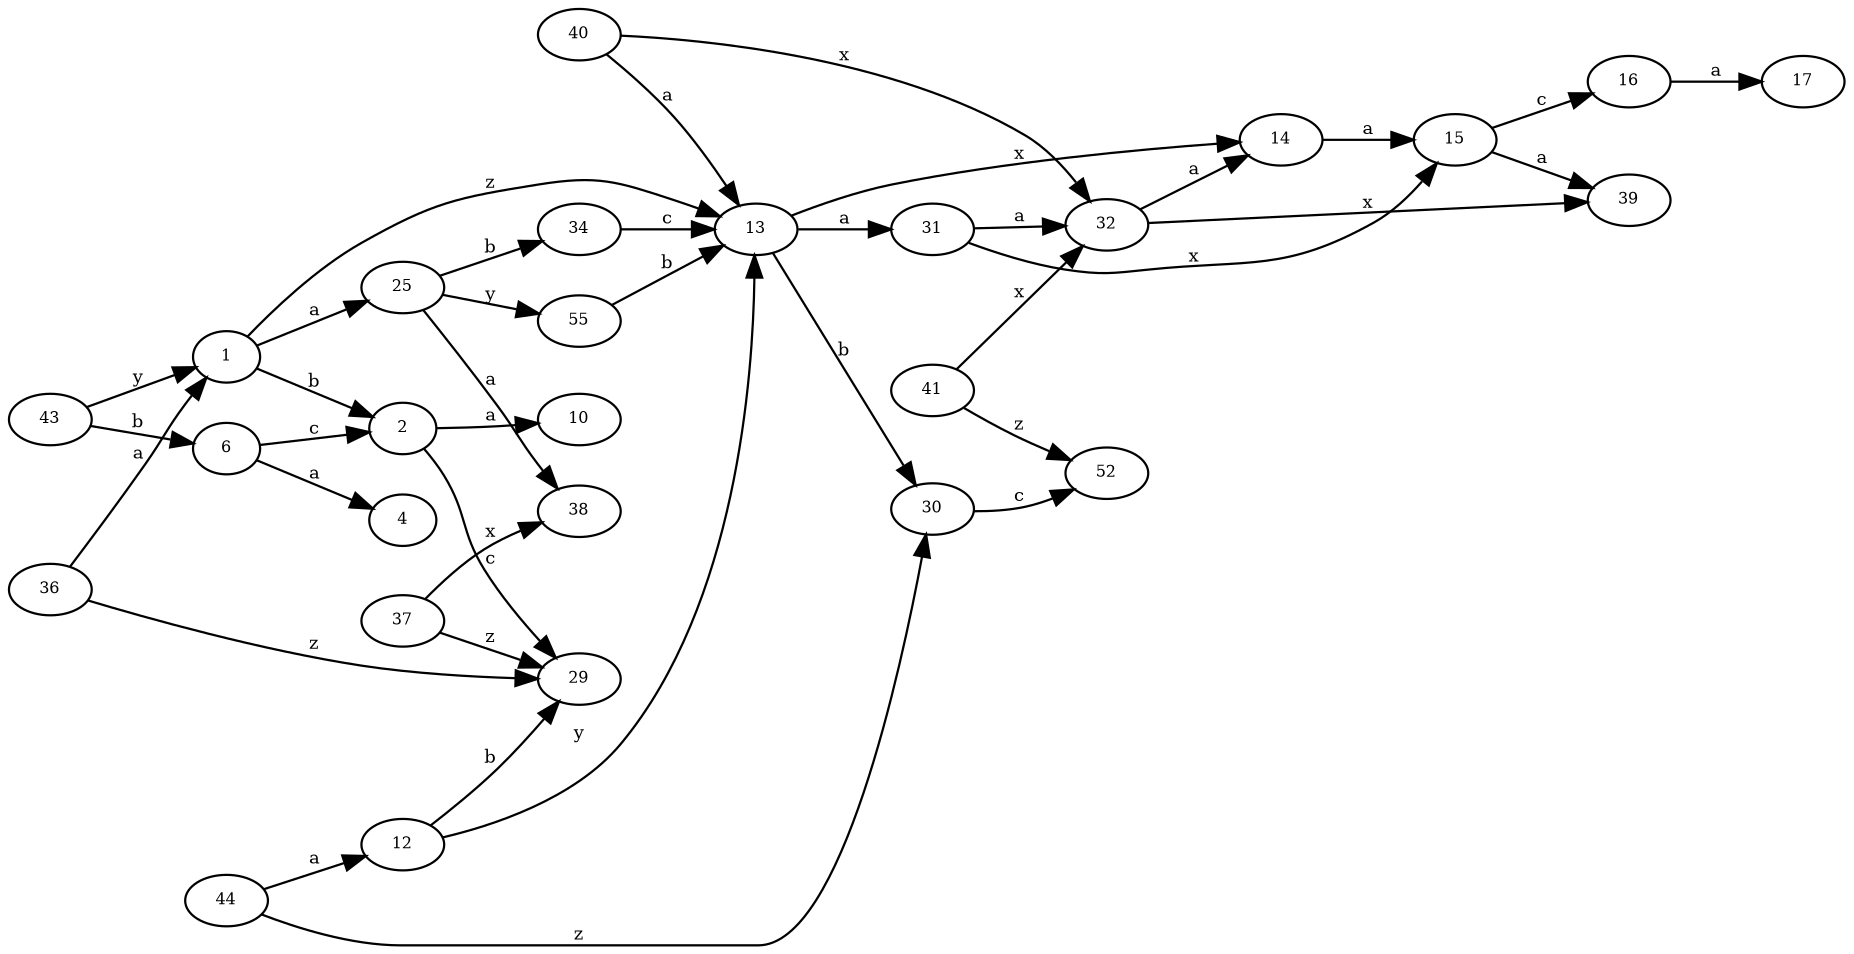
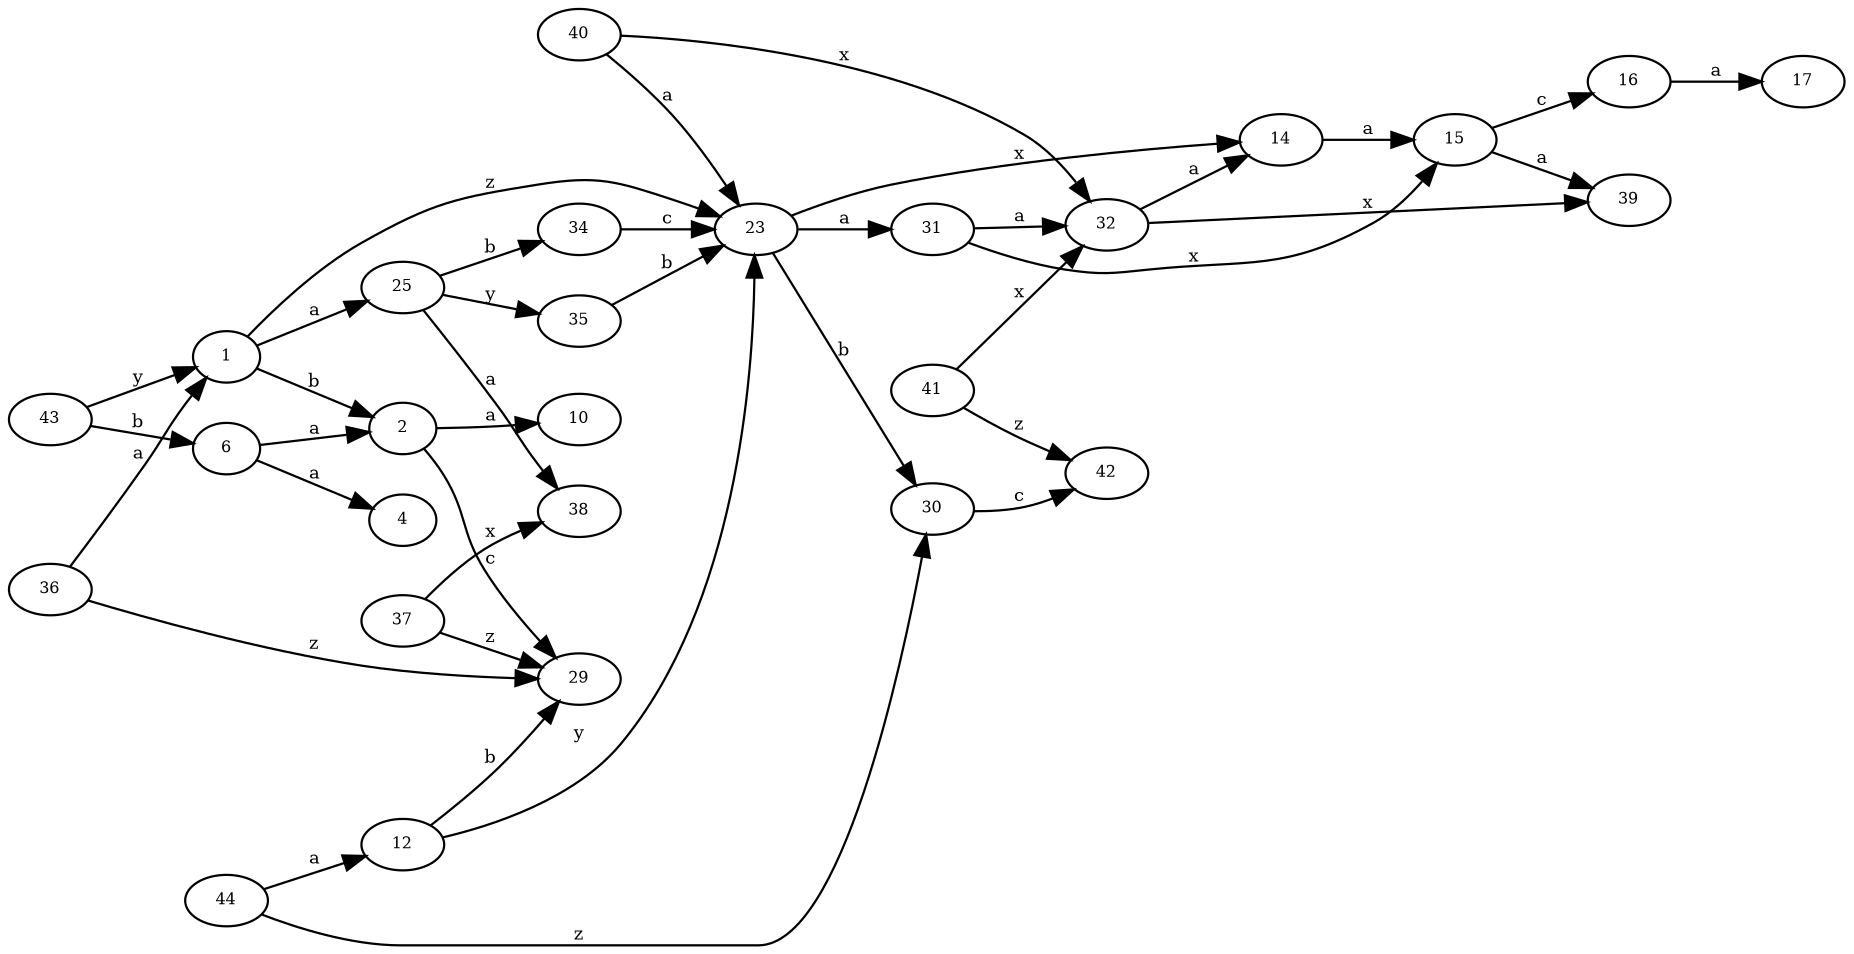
  digraph {
    rankdir=LR
    node [fontsize=7]
    edge [fontsize=8]
    n1 [height=.01 label=1 width=.01]
    n2 [height=.01 label=25 width=.01]
    n3 [height=.01 label=2 width=.01]
-   n4 [height=.01 label=13 width=.01]
+   n4 [height=.01 label=23 width=.01]
    n5 [height=.01 label=12 width=.01]
    n6 [height=.01 label=29 width=.01]
-   n7 [height=.01 label=55 width=.01]
+   n7 [height=.01 label=35 width=.01]
    n8 [height=.01 label=38 width=.01]
    n9 [height=.01 label=34 width=.01]
    n10 [height=.01 label=10 width=.01]
    n11 [height=.01 label=31 width=.01]
    n12 [height=.01 label=14 width=.01]
    n13 [height=.01 label=30 width=.01]
    n14 [height=.01 label=15 width=.01]
    n15 [height=.01 label=32 width=.01]
-   n16 [height=.01 label=52 width=.01]
+   n16 [height=.01 label=42 width=.01]
    n17 [height=.01 label=6 width=.01]
    n18 [height=.01 label=4 width=.01]
    n19 [height=.01 label=39 width=.01]
    n20 [height=.01 label=16 width=.01]
    n21 [height=.01 label=17 width=.01]
    n22 [height=.01 label=36 width=.01]
    n23 [height=.01 label=37 width=.01]
    n24 [height=.01 label=40 width=.01]
    n25 [height=.01 label=41 width=.01]
    n26 [height=.01 label=43 width=.01]
    n27 [height=.01 label=44 width=.01]
    n1 -> n2 [label=a]
    n1 -> n3 [label=b]
    n1 -> n4 [label=z]
    n2 -> n7 [label=y]
    n2 -> n8 [label=a]
    n2 -> n9 [label=b]
    n3 -> n6 [label=c]
    n3 -> n10 [label=a]
    n4 -> n11 [label=a]
    n4 -> n12 [label=x]
    n4 -> n13 [label=b]
    n5 -> n4 [label=y]
    n5 -> n6 [label=b]
    n7 -> n4 [label=b]
    n9 -> n4 [label=c]
    n11 -> n14 [label=x]
    n11 -> n15 [label=a]
    n12 -> n14 [label=a]
    n13 -> n16 [label=c]
    n14 -> n19 [label=a]
    n14 -> n20 [label=c]
    n15 -> n12 [label=a]
    n15 -> n19 [label=x]
-   n17 -> n3 [label=c]
+   n17 -> n3 [label=a]
    n17 -> n18 [label=a]
    n20 -> n21 [label=a]
    n22 -> n1 [label=a]
    n22 -> n6 [label=z]
    n23 -> n6 [label=z]
    n23 -> n8 [label=x]
    n24 -> n4 [label=a]
    n24 -> n15 [label=x]
    n25 -> n15 [label=x]
    n25 -> n16 [label=z]
    n26 -> n1 [label=y]
    n26 -> n17 [label=b]
    n27 -> n5 [label=a]
    n27 -> n13 [label=z]
  }
